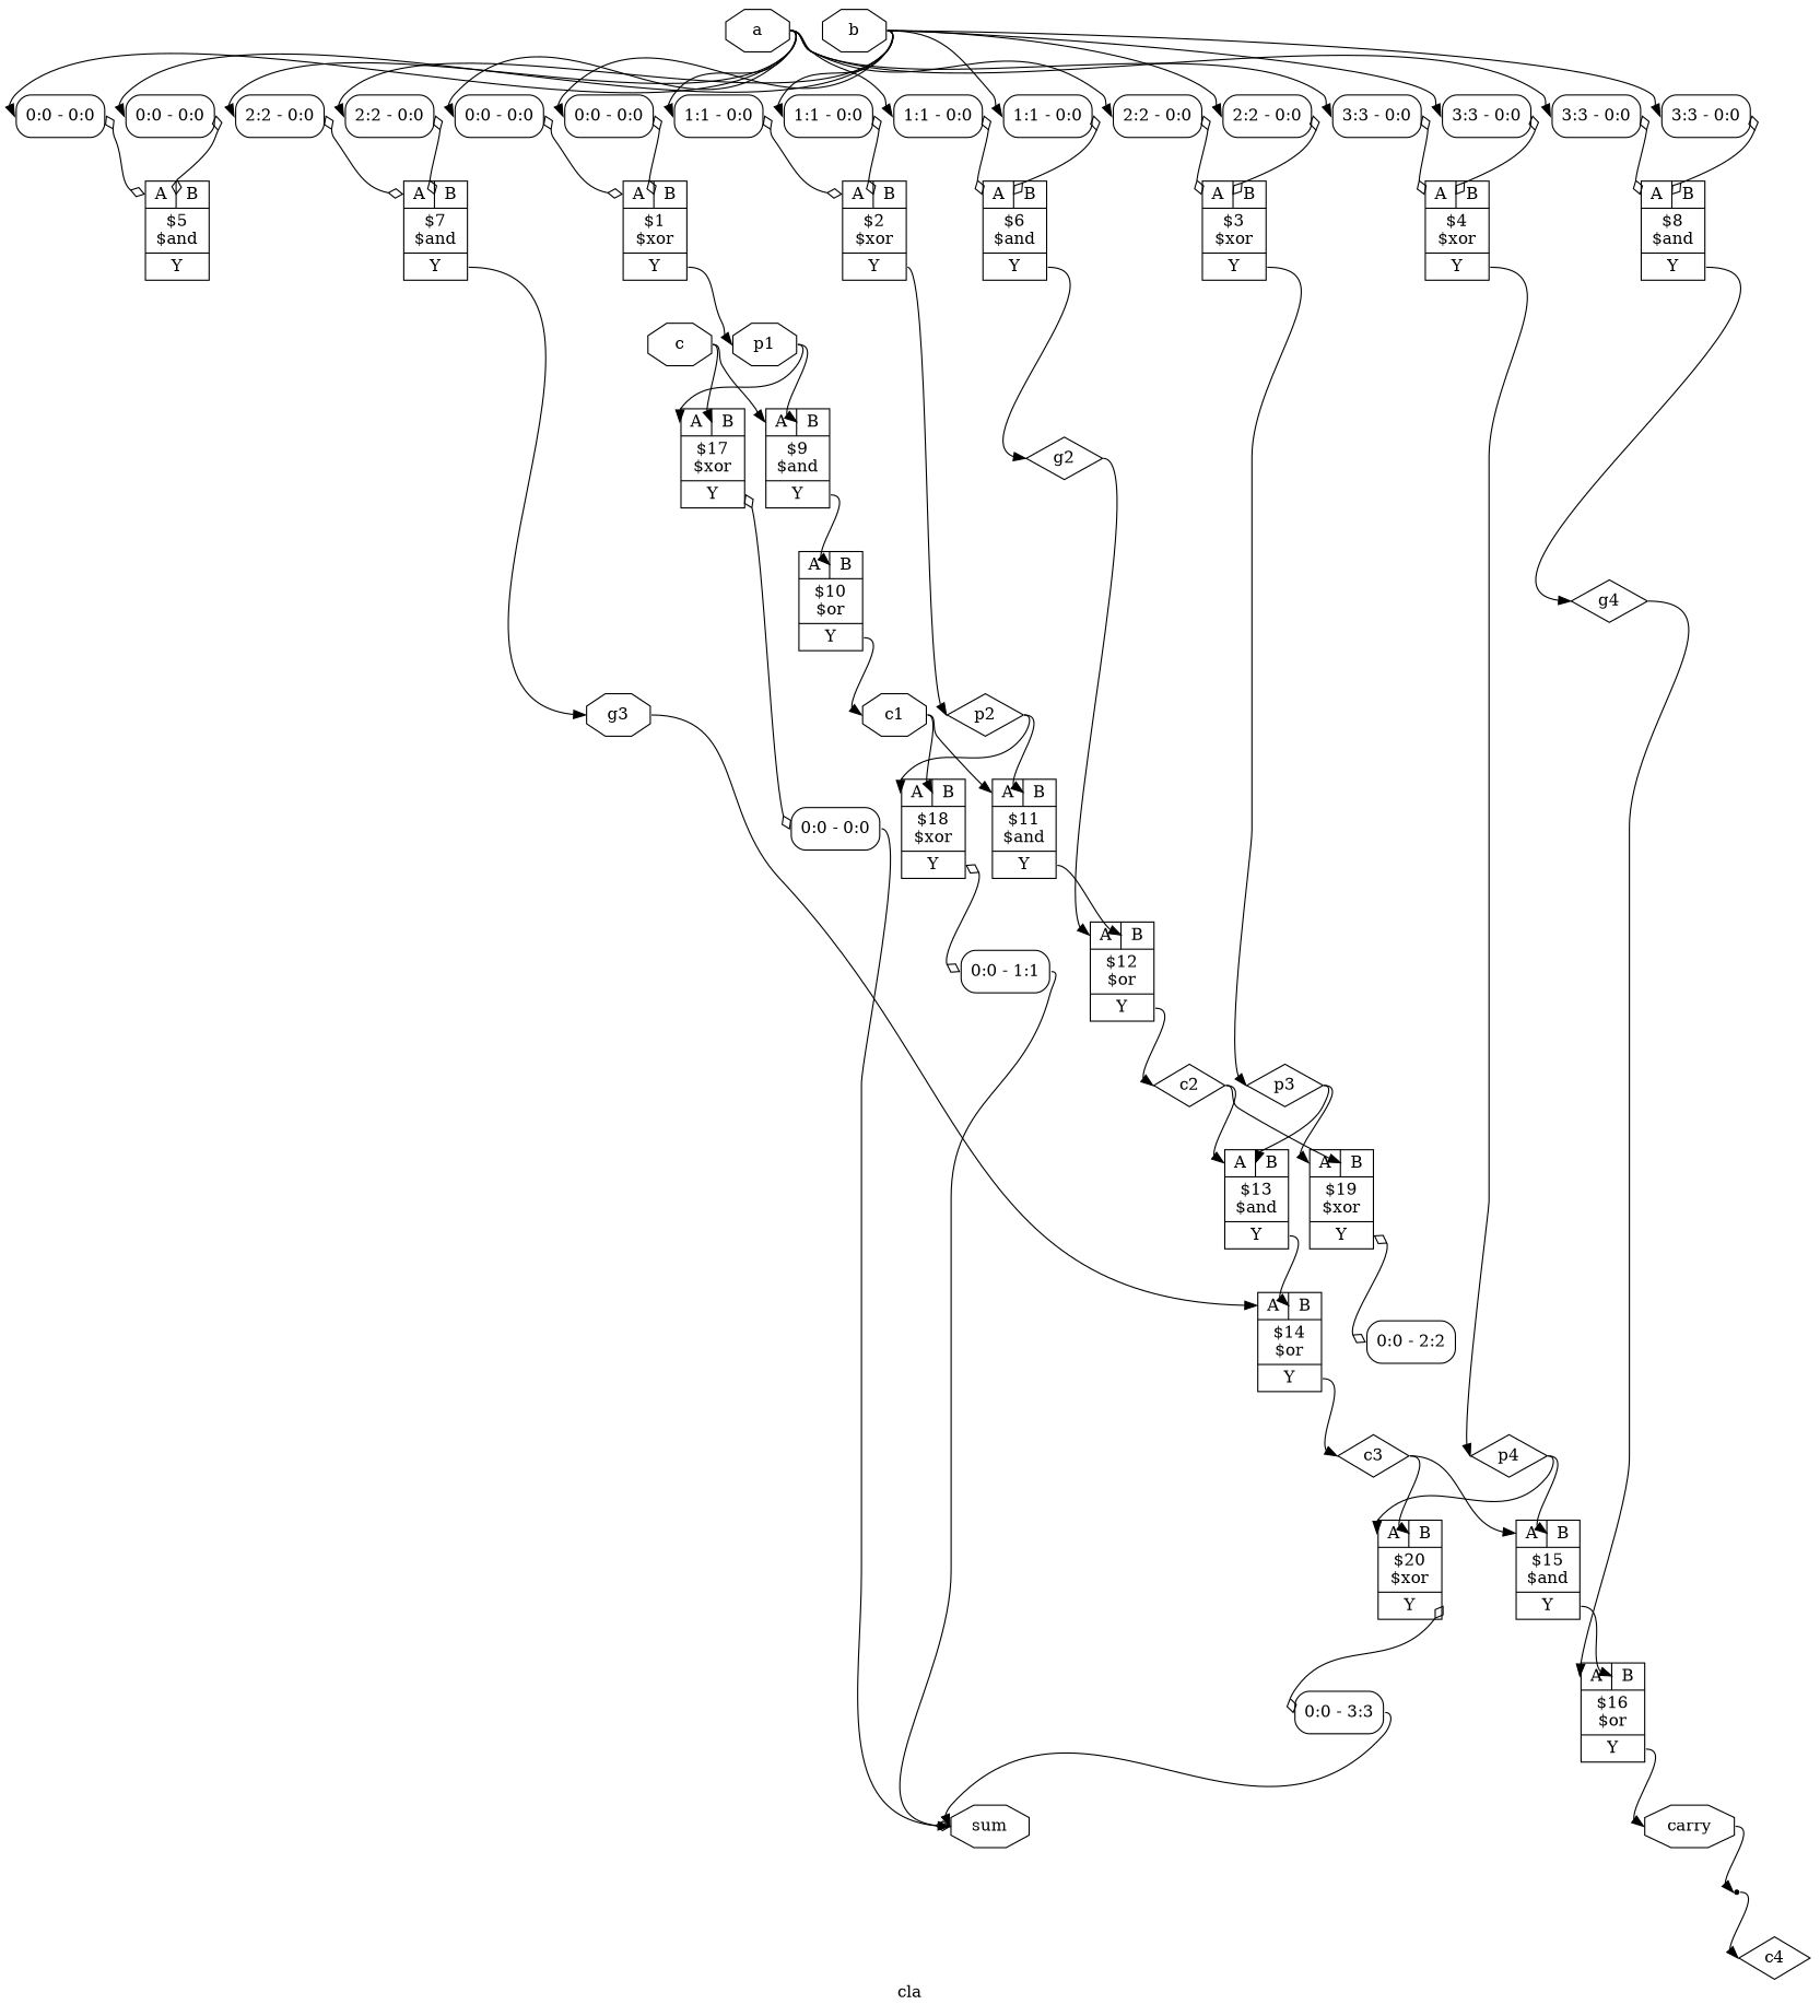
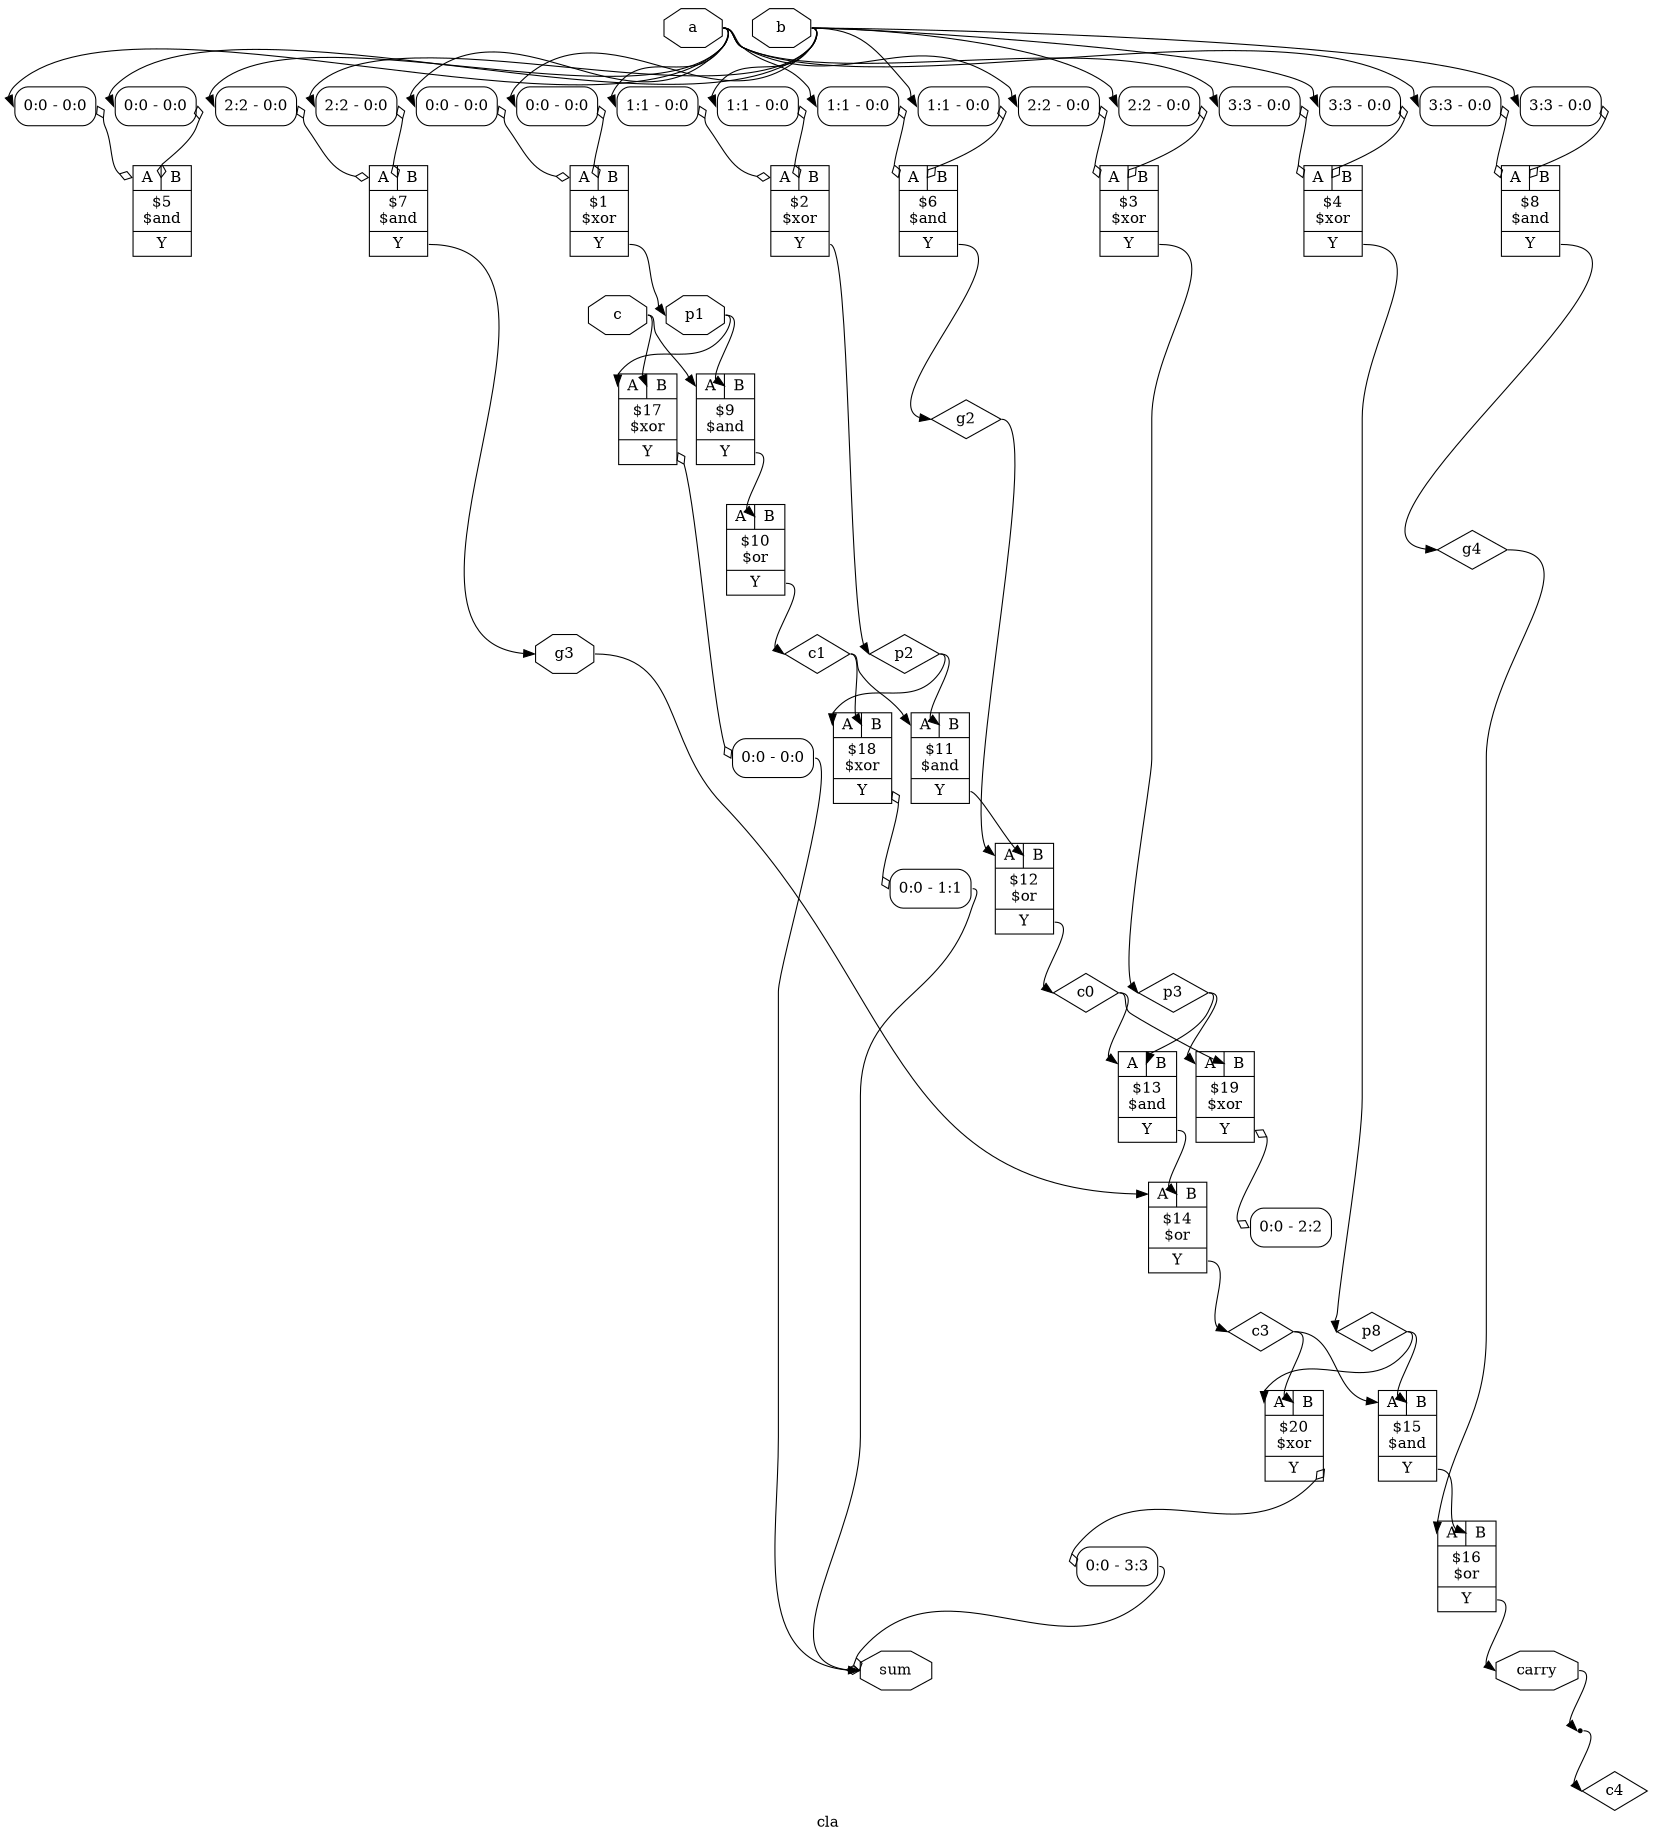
  digraph {
    label=cla
    rankdir=TB
    remincross=true
    node [color=black fontcolor=black shape=record]
    edge [color=black fontcolor=black headport=w tailport=e]
    n1 [label=a shape=octagon]
    n2 [label="<s0> 0:0 - 0:0 " style=rounded]
    n3 [label="<s0> 1:1 - 0:0 " style=rounded]
    n4 [label="<s0> 2:2 - 0:0 " style=rounded]
    n5 [label="<s0> 3:3 - 0:0 " style=rounded]
    n6 [label="<s0> 0:0 - 0:0 " style=rounded]
    n7 [label="<s0> 1:1 - 0:0 " style=rounded]
    n8 [label="<s0> 2:2 - 0:0 " style=rounded]
    n9 [label="<s0> 3:3 - 0:0 " style=rounded]
    n10 [label="{{<p22> A|<p23> B}|$5\n$and|{<p24> Y}}" color="" fontcolor=""]
    n11 [label="{{<p22> A|<p23> B}|$6\n$and|{<p24> Y}}" color="" fontcolor=""]
    n12 [label="{{<p22> A|<p23> B}|$7\n$and|{<p24> Y}}" color="" fontcolor=""]
    n13 [label="{{<p22> A|<p23> B}|$8\n$and|{<p24> Y}}" color="" fontcolor=""]
    n14 [label="{{<p22> A|<p23> B}|$1\n$xor|{<p24> Y}}" color="" fontcolor=""]
    n15 [label="{{<p22> A|<p23> B}|$2\n$xor|{<p24> Y}}" color="" fontcolor=""]
    n16 [label="{{<p22> A|<p23> B}|$3\n$xor|{<p24> Y}}" color="" fontcolor=""]
    n17 [label="{{<p22> A|<p23> B}|$4\n$xor|{<p24> Y}}" color="" fontcolor=""]
    n18 [label=b shape=octagon]
    n19 [label="<s0> 0:0 - 0:0 " style=rounded]
    n20 [label="<s0> 1:1 - 0:0 " style=rounded]
    n21 [label="<s0> 2:2 - 0:0 " style=rounded]
    n22 [label="<s0> 3:3 - 0:0 " style=rounded]
    n23 [label="<s0> 0:0 - 0:0 " style=rounded]
    n24 [label="<s0> 1:1 - 0:0 " style=rounded]
    n25 [label="<s0> 2:2 - 0:0 " style=rounded]
    n26 [label="<s0> 3:3 - 0:0 " style=rounded]
    n27 [label=c shape=octagon]
    n28 [label="{{<p22> A|<p23> B}|$9\n$and|{<p24> Y}}" color="" fontcolor=""]
    n29 [label="{{<p22> A|<p23> B}|$17\n$xor|{<p24> Y}}" color="" fontcolor=""]
    n30 [label="{{<p22> A|<p23> B}|$10\n$or|{<p24> Y}}" color="" fontcolor=""]
    n31 [label="<s0> 0:0 - 0:0 " style=rounded]
-   n32 [label=c1 shape=octagon]
+   n32 [label=c1 shape=diamond]
    n33 [label="{{<p22> A|<p23> B}|$11\n$and|{<p24> Y}}" color="" fontcolor=""]
    n34 [label="{{<p22> A|<p23> B}|$18\n$xor|{<p24> Y}}" color="" fontcolor=""]
    n35 [label="{{<p22> A|<p23> B}|$12\n$or|{<p24> Y}}" color="" fontcolor=""]
    n36 [label="<s0> 0:0 - 1:1 " style=rounded]
-   n37 [label=c2 shape=diamond]
+   n37 [label=c0 shape=diamond]
    n38 [label="{{<p22> A|<p23> B}|$13\n$and|{<p24> Y}}" color="" fontcolor=""]
    n39 [label="{{<p22> A|<p23> B}|$19\n$xor|{<p24> Y}}" color="" fontcolor=""]
    n40 [label="{{<p22> A|<p23> B}|$14\n$or|{<p24> Y}}" color="" fontcolor=""]
    n41 [label="<s0> 0:0 - 2:2 " style=rounded]
    n42 [label=c3 shape=diamond]
    n43 [label="{{<p22> A|<p23> B}|$15\n$and|{<p24> Y}}" color="" fontcolor=""]
    n44 [label="{{<p22> A|<p23> B}|$20\n$xor|{<p24> Y}}" color="" fontcolor=""]
    n45 [label="{{<p22> A|<p23> B}|$16\n$or|{<p24> Y}}" color="" fontcolor=""]
    n46 [label="<s0> 0:0 - 3:3 " style=rounded]
    n47 [label=c4 shape=diamond]
    n48 [label=carry shape=octagon]
    x20 [shape=point color="" fontcolor=""]
    n50 [label=g2 shape=diamond]
    n51 [label=g3 shape=octagon]
    n52 [label=g4 shape=diamond]
    n53 [label=p1 shape=octagon]
    n54 [label=p2 shape=diamond]
    n55 [label=p3 shape=diamond]
-   n56 [label=p4 shape=diamond]
+   n56 [label=p8 shape=diamond]
    n57 [label=sum shape=octagon]
    n1 -> n2 [headport="s0:w"]
    n1 -> n3 [headport="s0:w"]
    n1 -> n4 [headport="s0:w"]
    n1 -> n5 [headport="s0:w"]
    n1 -> n6 [headport="s0:w"]
    n1 -> n7 [headport="s0:w"]
    n1 -> n8 [headport="s0:w"]
    n1 -> n9 [headport="s0:w"]
    n2 -> n10 [arrowhead=odiamond arrowtail=odiamond dir=both headport="p22:w"]
    n3 -> n11 [arrowhead=odiamond arrowtail=odiamond dir=both headport="p22:w"]
    n4 -> n12 [arrowhead=odiamond arrowtail=odiamond dir=both headport="p22:w"]
    n5 -> n13 [arrowhead=odiamond arrowtail=odiamond dir=both headport="p22:w"]
    n6 -> n14 [arrowhead=odiamond arrowtail=odiamond dir=both headport="p22:w"]
    n7 -> n15 [arrowhead=odiamond arrowtail=odiamond dir=both headport="p22:w"]
    n8 -> n16 [arrowhead=odiamond arrowtail=odiamond dir=both headport="p22:w"]
    n9 -> n17 [arrowhead=odiamond arrowtail=odiamond dir=both headport="p22:w"]
    n11 -> n50 [tailport="p24:e"]
    n12 -> n51 [tailport="p24:e"]
    n13 -> n52 [tailport="p24:e"]
    n14 -> n53 [tailport="p24:e"]
    n15 -> n54 [tailport="p24:e"]
    n16 -> n55 [tailport="p24:e"]
    n17 -> n56 [tailport="p24:e"]
    n18 -> n19 [headport="s0:w"]
    n18 -> n20 [headport="s0:w"]
    n18 -> n21 [headport="s0:w"]
    n18 -> n22 [headport="s0:w"]
    n18 -> n23 [headport="s0:w"]
    n18 -> n24 [headport="s0:w"]
    n18 -> n25 [headport="s0:w"]
    n18 -> n26 [headport="s0:w"]
    n19 -> n10 [arrowhead=odiamond arrowtail=odiamond dir=both headport="p23:w"]
    n20 -> n11 [arrowhead=odiamond arrowtail=odiamond dir=both headport="p23:w"]
    n21 -> n12 [arrowhead=odiamond arrowtail=odiamond dir=both headport="p23:w"]
    n22 -> n13 [arrowhead=odiamond arrowtail=odiamond dir=both headport="p23:w"]
    n23 -> n14 [arrowhead=odiamond arrowtail=odiamond dir=both headport="p23:w"]
    n24 -> n15 [arrowhead=odiamond arrowtail=odiamond dir=both headport="p23:w"]
    n25 -> n16 [arrowhead=odiamond arrowtail=odiamond dir=both headport="p23:w"]
    n26 -> n17 [arrowhead=odiamond arrowtail=odiamond dir=both headport="p23:w"]
    n27 -> n28 [headport="p22:w"]
    n27 -> n29 [headport="p23:w"]
    n28 -> n30 [headport="p23:w" tailport="p24:e"]
    n29 -> n31 [arrowhead=odiamond arrowtail=odiamond dir=both tailport="p24:e"]
    n30 -> n32 [tailport="p24:e"]
    n31 -> n57 [tailport="s0:e"]
    n32 -> n33 [headport="p22:w"]
    n32 -> n34 [headport="p23:w"]
    n33 -> n35 [headport="p23:w" tailport="p24:e"]
    n34 -> n36 [arrowhead=odiamond arrowtail=odiamond dir=both tailport="p24:e"]
    n35 -> n37 [tailport="p24:e"]
    n36 -> n57 [arrowhead=odiamond tailport="s0:e"]
    n37 -> n38 [headport="p22:w"]
    n37 -> n39 [headport="p23:w"]
    n38 -> n40 [headport="p23:w" tailport="p24:e"]
    n39 -> n41 [arrowhead=odiamond arrowtail=odiamond dir=both tailport="p24:e"]
    n40 -> n42 [tailport="p24:e"]
    n42 -> n43 [headport="p22:w"]
    n42 -> n44 [headport="p23:w"]
    n43 -> n45 [headport="p23:w" tailport="p24:e"]
    n44 -> n46 [arrowhead=odiamond arrowtail=odiamond dir=both tailport="p24:e"]
    n45 -> n48 [tailport="p24:e"]
-   n46 -> n57 [tailport="s0:e"]
+   n46 -> n57 [tailport="s0:e" arrowhead=odiamond]
    n48 -> x20
    x20 -> n47
    n50 -> n35 [headport="p22:w"]
    n51 -> n40 [headport="p22:w"]
    n52 -> n45 [headport="p22:w"]
    n53 -> n28 [headport="p23:w"]
    n53 -> n29 [headport="p22:w"]
    n54 -> n33 [headport="p23:w"]
    n54 -> n34 [headport="p22:w"]
    n55 -> n38 [headport="p23:w"]
    n55 -> n39 [headport="p22:w"]
    n56 -> n43 [headport="p23:w"]
    n56 -> n44 [headport="p22:w"]
  }
